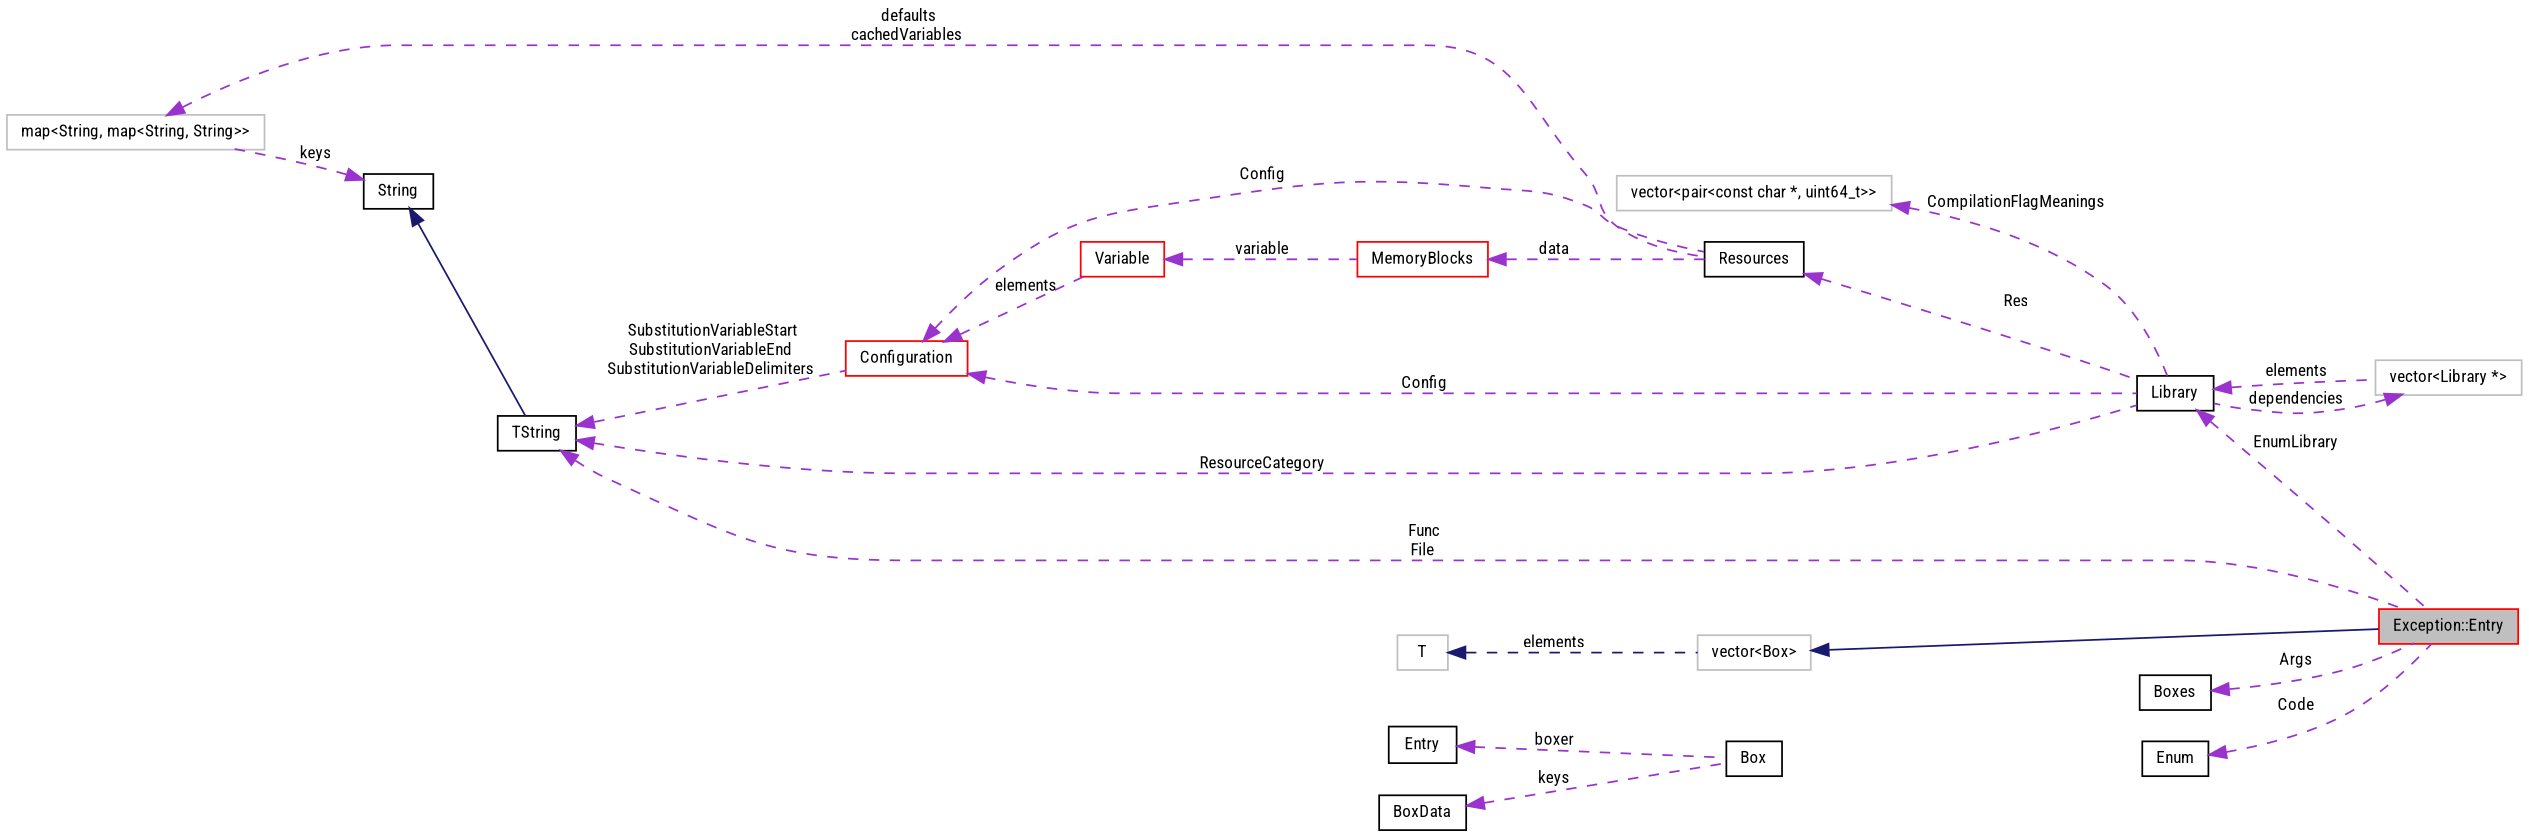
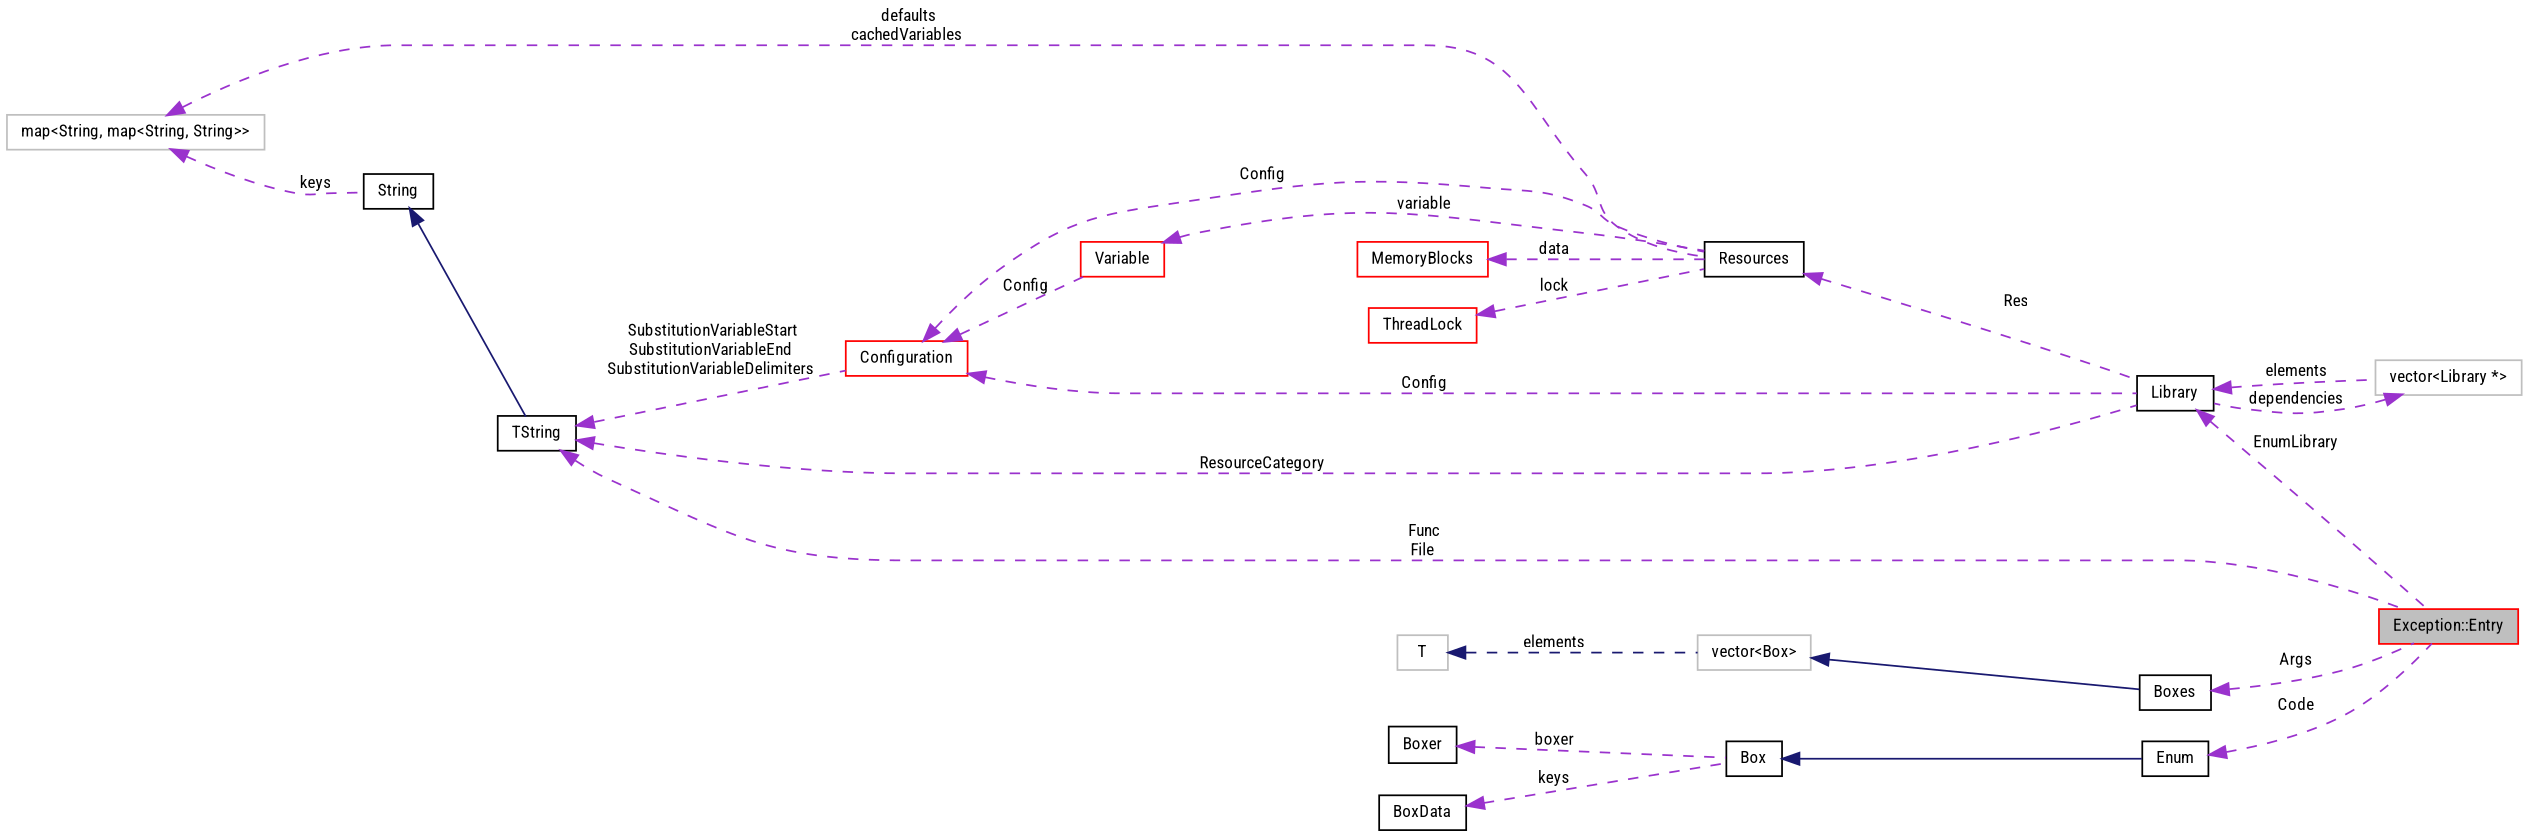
  digraph {
    fontname="Roboto Condensed"
    rankdir=LR
    node [color=black fillcolor=white fontname="Roboto Condensed" fontsize=10 shape=record style=filled]
    edge [color=darkorchid3 dir=back fontname="Roboto Condensed" fontsize=10 labelfontname=Helvetica labelfontsize=10 style=dashed]
    n1 [color=red fillcolor=grey75 fontcolor=black height=0.2 label="Exception::Entry" width=0.4]
    n2 [color=grey75 height=0.2 label="map\<String, map\<String, String\>\>" width=0.4]
    n3 [height=0.2 label=Resources width=0.4]
    n4 [height=0.2 label=Library width=0.4]
    n5 [color=grey75 height=0.2 label="vector\<Library *\>" width=0.4]
-   n6 [color=grey75 height=0.2 label="vector\<pair\<const char *, uint64_t\>\>" width=0.4]
    n7 [color=grey75 height=0.2 label="vector\<Box\>" width=0.4]
    n8 [height=0.2 label=Boxes width=0.4]
    n9 [height=0.2 label=TString width=0.4]
    n10 [color=red height=0.2 label=Configuration width=0.4]
    n11 [color=red height=0.2 label=Variable width=0.4]
    n12 [height=0.2 label=String width=0.4]
    n13 [color=red height=0.2 label=MemoryBlocks width=0.4]
+   n14 [color=red height=0.2 label=ThreadLock width=0.4]
    n15 [color=grey75 height=0.2 label=T width=0.4]
    n16 [height=0.2 label=Enum width=0.4]
    n17 [height=0.2 label=Box width=0.4]
    n18 [height=0.2 label=BoxData width=0.4]
-   n19 [height=0.2 label=Entry width=0.4]
+   n19 [height=0.2 label=Boxer width=0.4]
    n2 -> n3 [label=" defaults\ncachedVariables"]
    n3 -> n4 [label=" Res"]
    n4 -> n1 [label=" EnumLibrary"]
    n4 -> n5 [label=" elements"]
    n5 -> n4 [label=" dependencies"]
-   n6 -> n4 [label=" CompilationFlagMeanings"]
-   n7 -> n1 [color=midnightblue style=solid]
+   n7 -> n8 [color=midnightblue style=solid]
    n8 -> n1 [label=" Args"]
    n9 -> n1 [label=" Func\nFile"]
    n9 -> n4 [label=" ResourceCategory"]
    n9 -> n10 [label=" SubstitutionVariableStart\nSubstitutionVariableEnd\nSubstitutionVariableDelimiters"]
    n10 -> n3 [label=" Config"]
    n10 -> n4 [label=" Config"]
-   n10 -> n11 [label=" elements"]
-   n11 -> n13 [label=" variable"]
-   n12 -> n2 [label=" keys"]
+   n10 -> n11 [label=" Config"]
+   n11 -> n3 [label=" variable"]
+   n2 -> n12 [label=" keys"]
    n12 -> n9 [color=midnightblue style=solid]
    n13 -> n3 [label=" data"]
+   n14 -> n3 [label=" lock"]
    n15 -> n7 [color=midnightblue label=" elements"]
    n16 -> n1 [label=" Code"]
+   n17 -> n16 [color=midnightblue style=solid]
    n18 -> n17 [label=" keys"]
    n19 -> n17 [label=" boxer"]
  }
